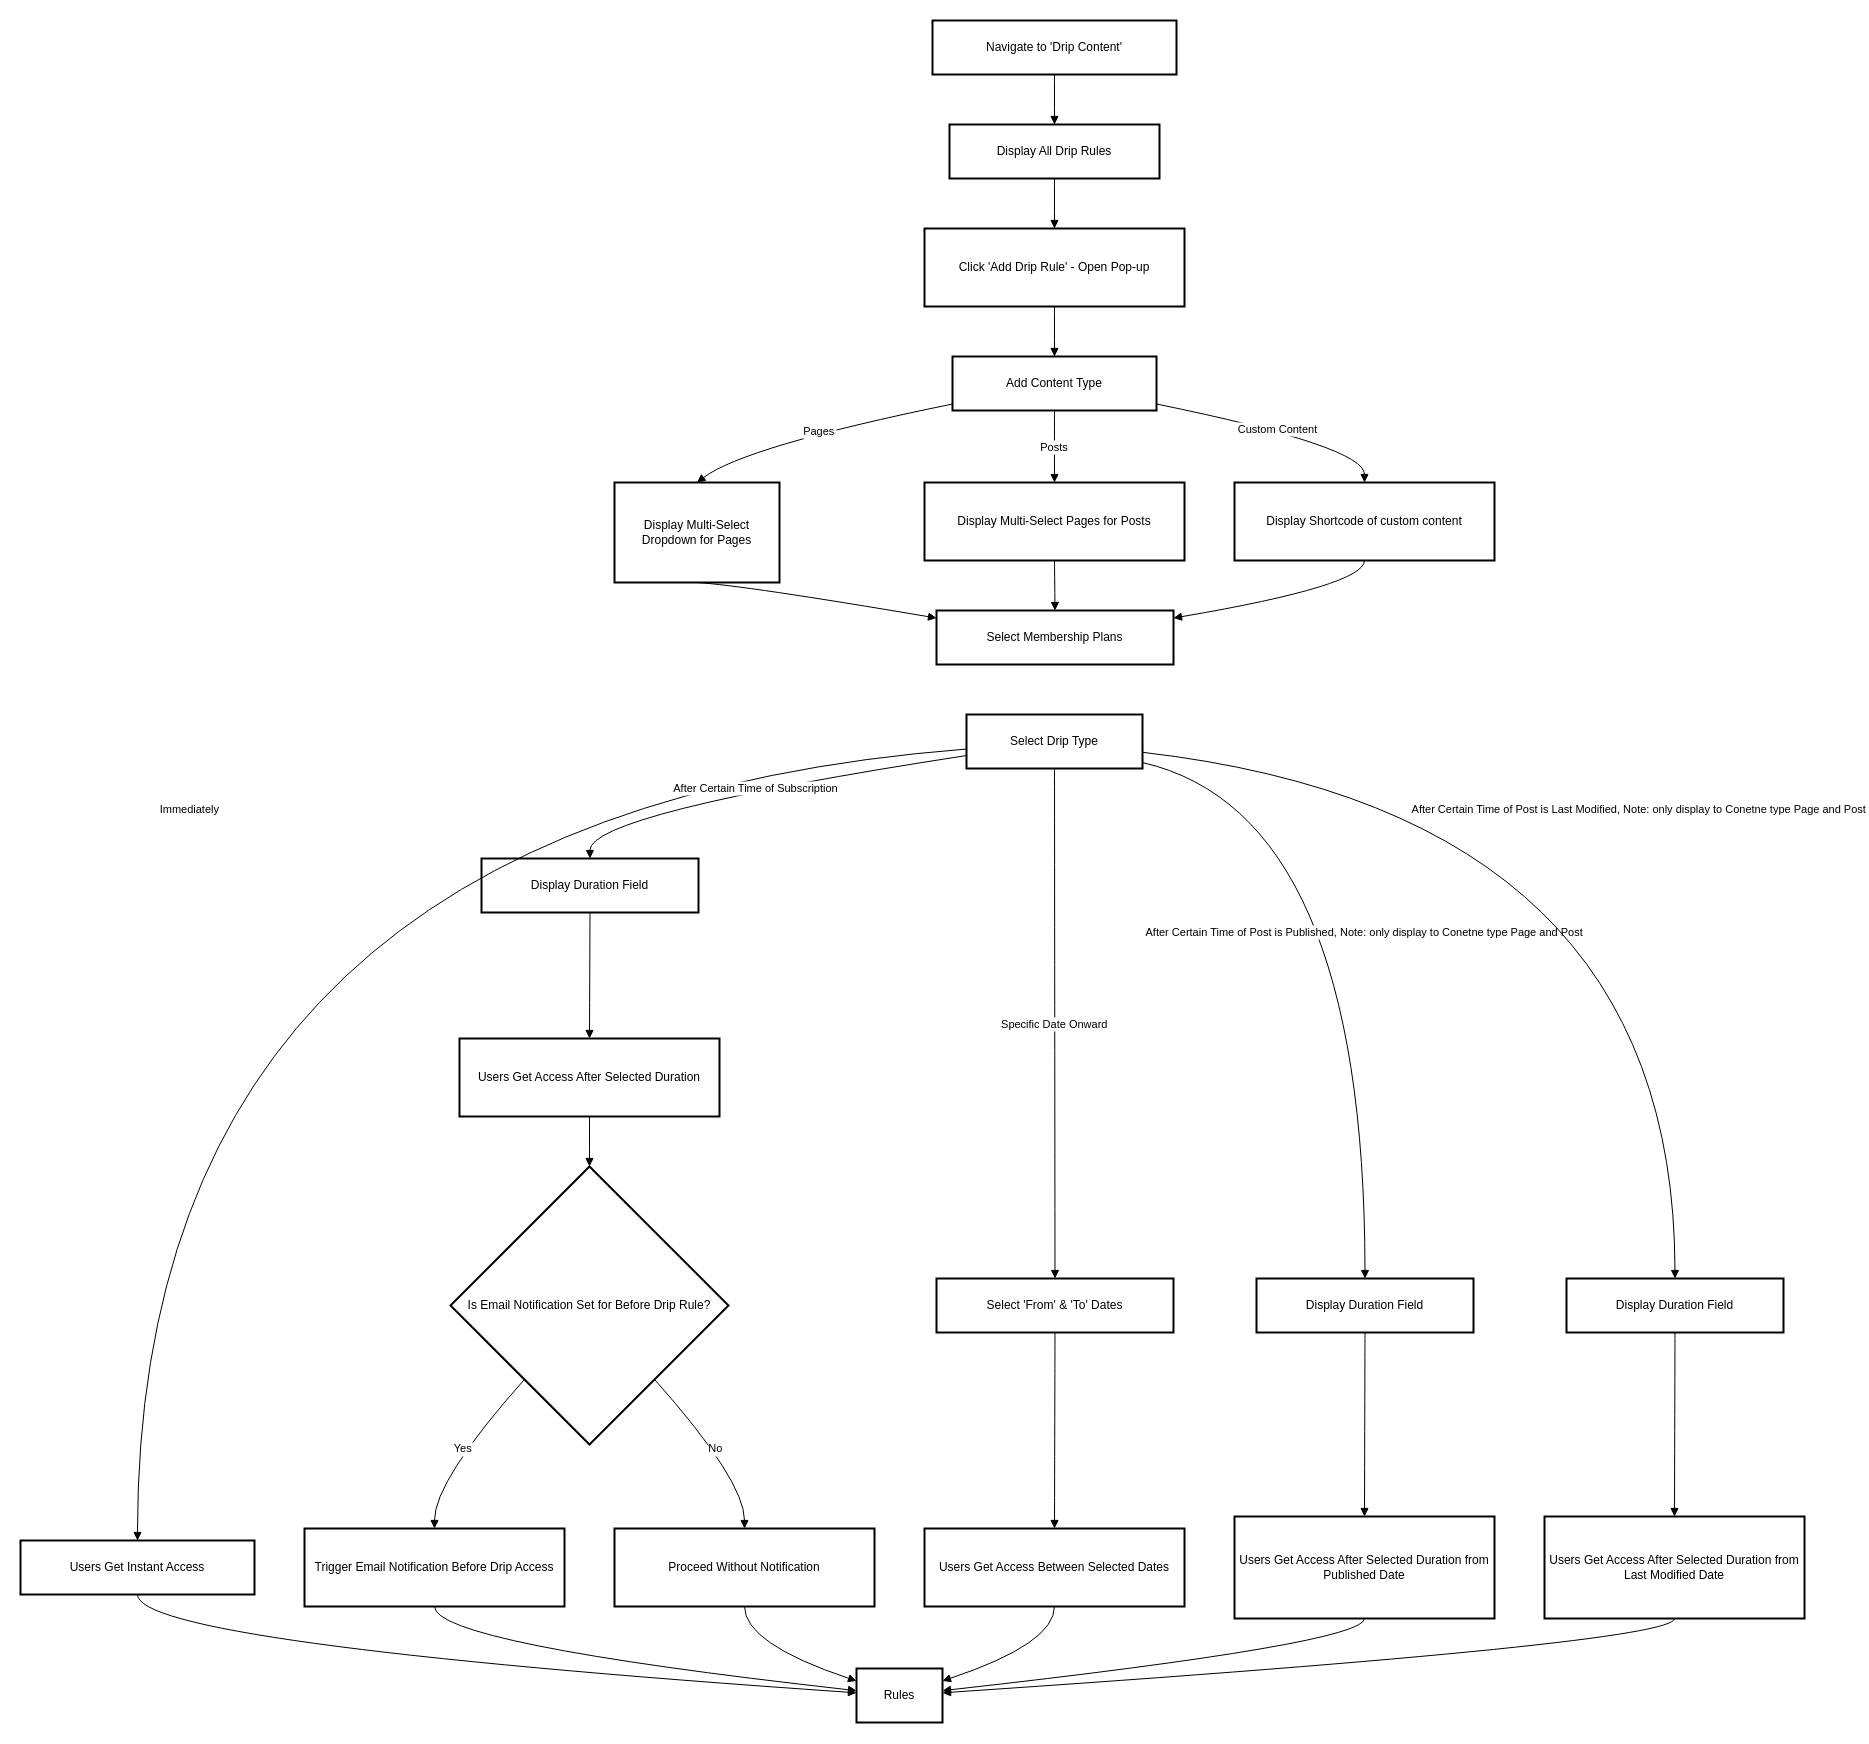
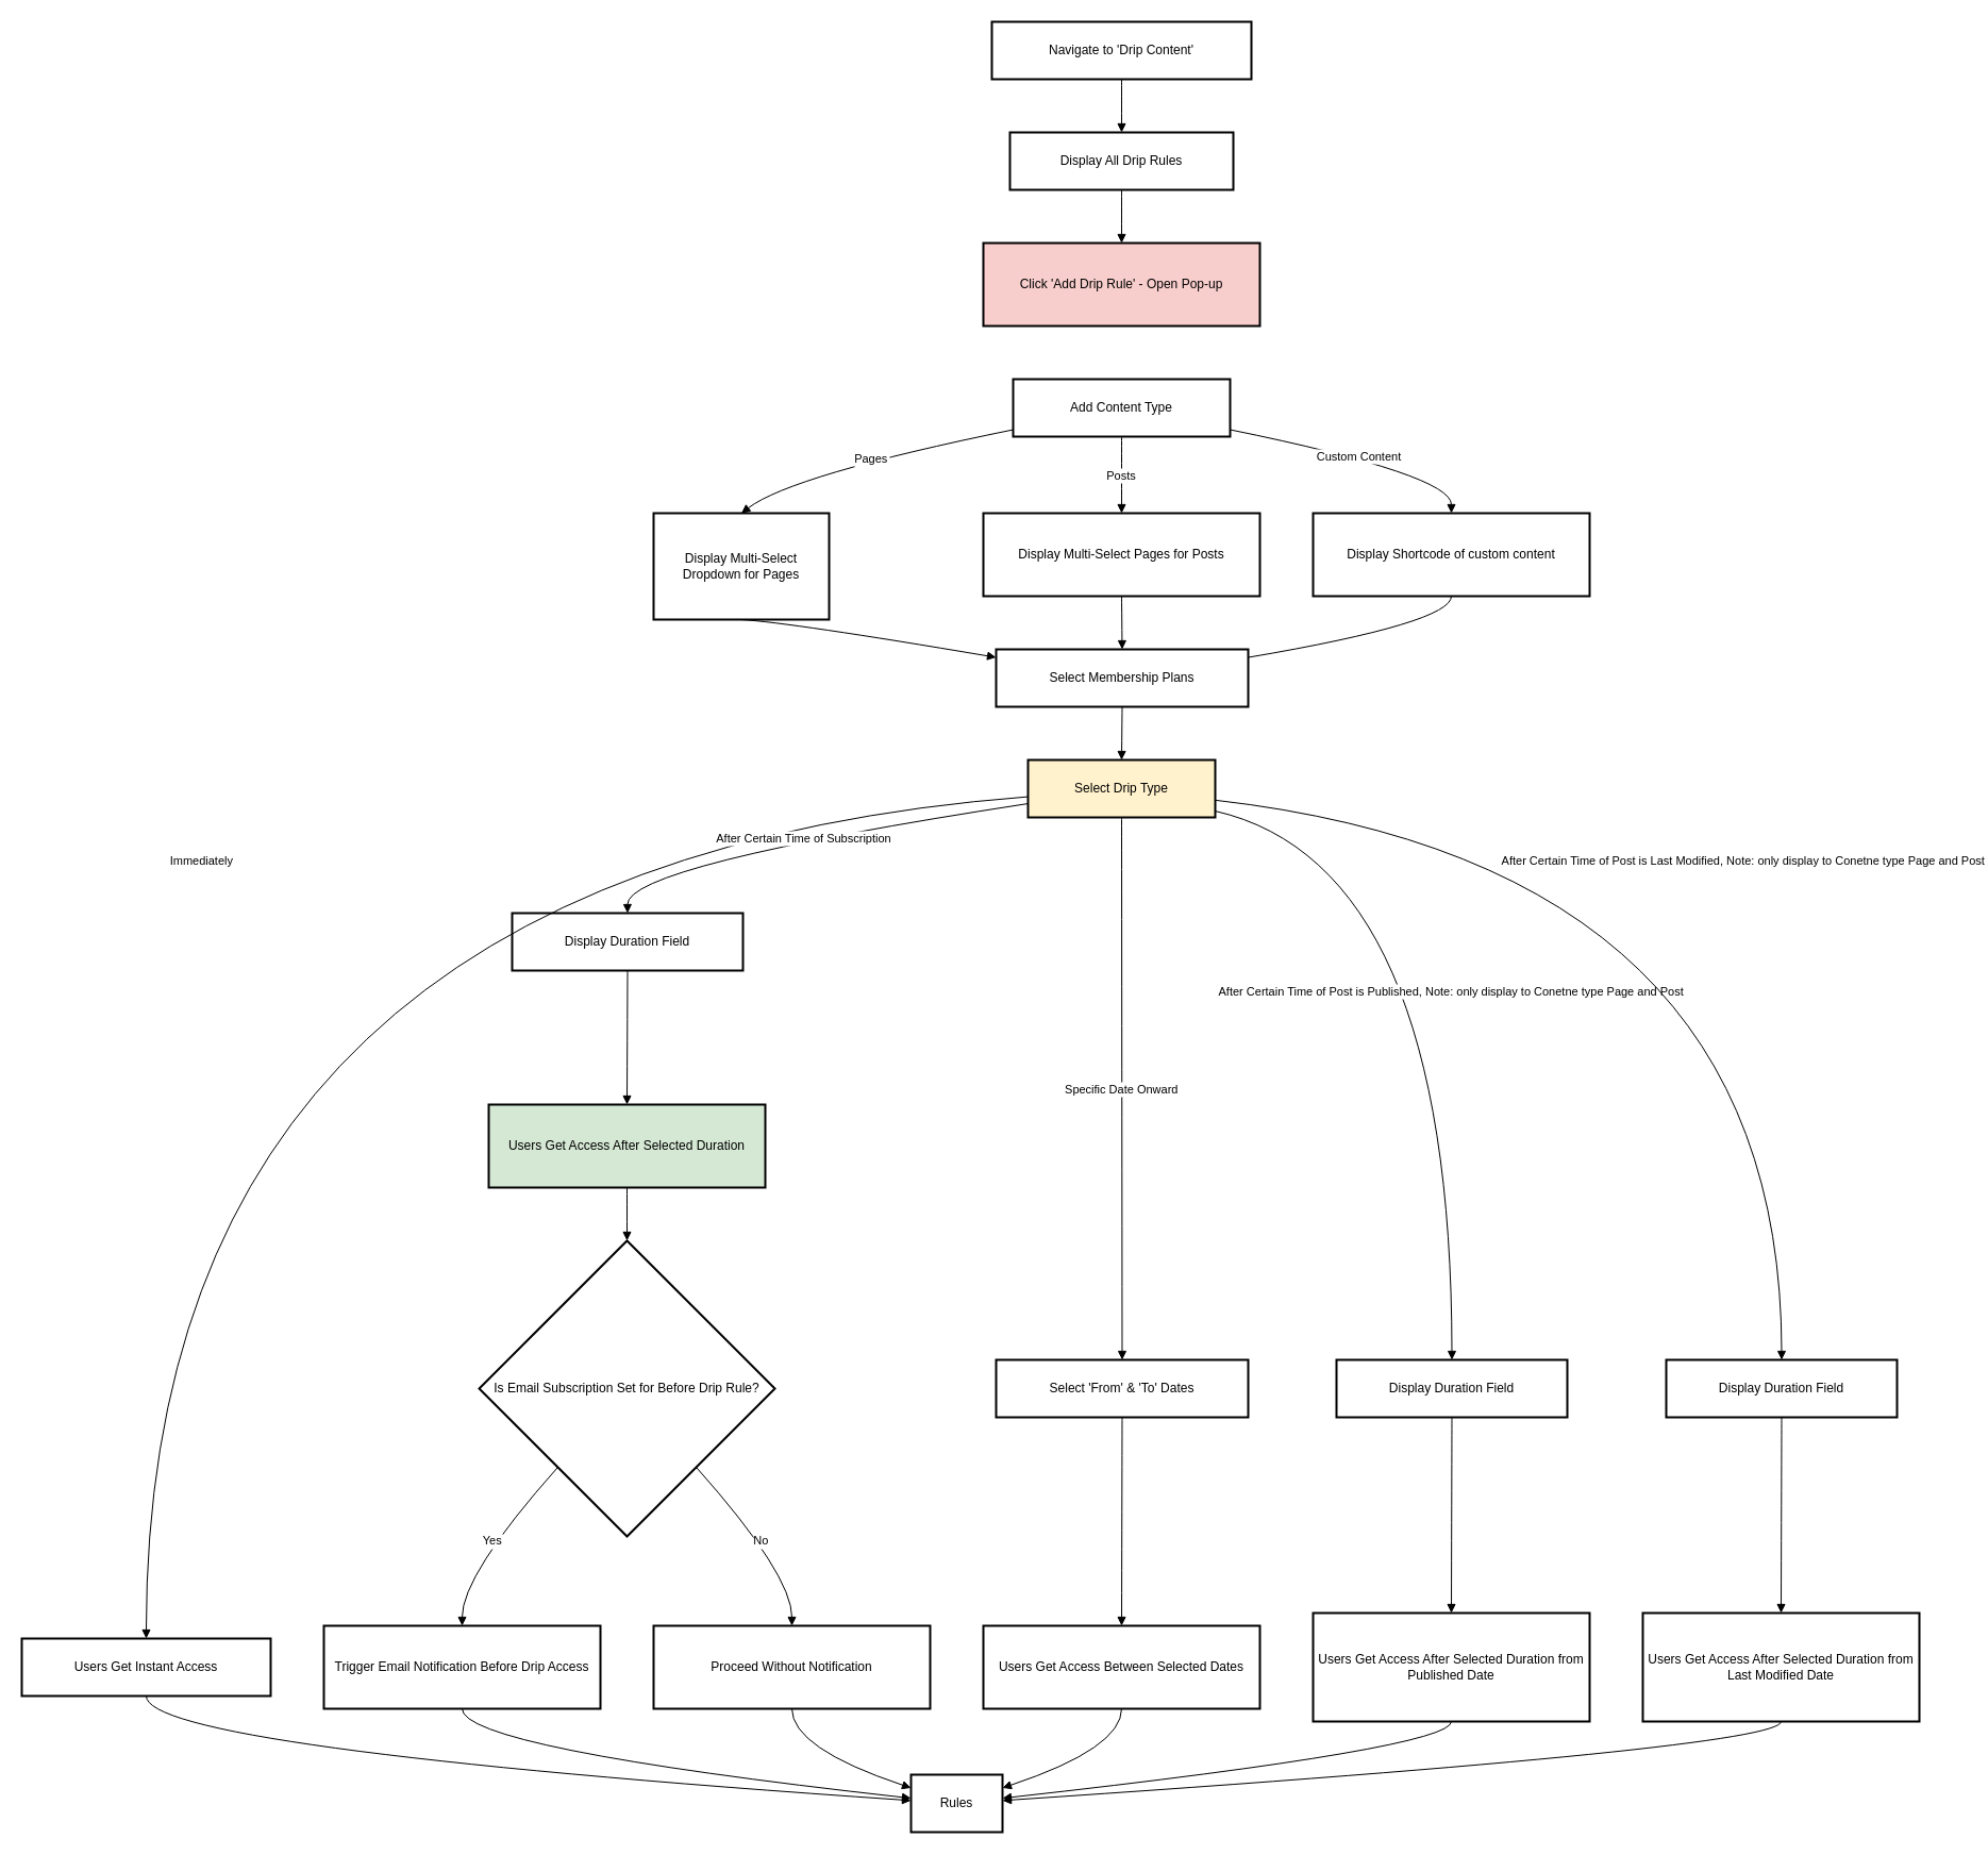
  <mxCell id="0" />
  <mxCell id="1" parent="0" />
  <mxCell id="2" value="Navigate to 'Drip Content'" style="whiteSpace=wrap;strokeWidth=2;" vertex="1" parent="1"><mxGeometry x="932" y="20" width="244" height="54" as="geometry" /></mxCell>
  <mxCell id="3" value="Display All Drip Rules" style="whiteSpace=wrap;strokeWidth=2;" vertex="1" parent="1"><mxGeometry x="949" y="124" width="210" height="54" as="geometry" /></mxCell>
- <mxCell id="4" value="Click 'Add Drip Rule' - Open Pop-up" style="whiteSpace=wrap;strokeWidth=2;" vertex="1" parent="1"><mxGeometry x="924" y="228" width="260" height="78" as="geometry" /></mxCell>
+ <mxCell id="4" value="Click 'Add Drip Rule' - Open Pop-up" style="whiteSpace=wrap;strokeWidth=2;fillColor=#f8cecc;" vertex="1" parent="1"><mxGeometry x="924" y="228" width="260" height="78" as="geometry" /></mxCell>
  <mxCell id="5" value="Add Content Type" style="whiteSpace=wrap;strokeWidth=2;" vertex="1" parent="1"><mxGeometry x="952" y="356" width="204" height="54" as="geometry" /></mxCell>
  <mxCell id="6" value="Display Multi-Select Dropdown for Pages" style="whiteSpace=wrap;strokeWidth=2;" vertex="1" parent="1"><mxGeometry x="614" y="482" width="165" height="100" as="geometry" /></mxCell>
  <mxCell id="7" value="Display Multi-Select Pages for Posts" style="whiteSpace=wrap;strokeWidth=2;" vertex="1" parent="1"><mxGeometry x="924" y="482" width="260" height="78" as="geometry" /></mxCell>
  <mxCell id="8" value="Display Shortcode of custom content" style="whiteSpace=wrap;strokeWidth=2;" vertex="1" parent="1"><mxGeometry x="1234" y="482" width="260" height="78" as="geometry" /></mxCell>
  <mxCell id="9" value="Select Membership Plans" style="whiteSpace=wrap;strokeWidth=2;" vertex="1" parent="1"><mxGeometry x="936" y="610" width="237" height="54" as="geometry" /></mxCell>
- <mxCell id="10" value="Select Drip Type" style="whiteSpace=wrap;strokeWidth=2;" vertex="1" parent="1"><mxGeometry x="966" y="714" width="176" height="54" as="geometry" /></mxCell>
+ <mxCell id="10" value="Select Drip Type" style="whiteSpace=wrap;strokeWidth=2;fillColor=#fff2cc;" vertex="1" parent="1"><mxGeometry x="966" y="714" width="176" height="54" as="geometry" /></mxCell>
  <mxCell id="11" value="Users Get Instant Access" style="whiteSpace=wrap;strokeWidth=2;" vertex="1" parent="1"><mxGeometry x="20" y="1540" width="234" height="54" as="geometry" /></mxCell>
  <mxCell id="12" value="Rules" style="whiteSpace=wrap;strokeWidth=2;" vertex="1" parent="1"><mxGeometry x="856" y="1668" width="86" height="54" as="geometry" /></mxCell>
  <mxCell id="13" value="Display Duration Field" style="whiteSpace=wrap;strokeWidth=2;" vertex="1" parent="1"><mxGeometry x="481" y="858" width="217" height="54" as="geometry" /></mxCell>
- <mxCell id="14" value="Users Get Access After Selected Duration" style="whiteSpace=wrap;strokeWidth=2;" vertex="1" parent="1"><mxGeometry x="459" y="1038" width="260" height="78" as="geometry" /></mxCell>
- <mxCell id="15" value="Is Email Notification Set for Before Drip Rule?" style="rhombus;strokeWidth=2;whiteSpace=wrap;" vertex="1" parent="1"><mxGeometry x="450" y="1166" width="278" height="278" as="geometry" /></mxCell>
+ <mxCell id="14" value="Users Get Access After Selected Duration" style="whiteSpace=wrap;strokeWidth=2;fillColor=#d5e8d4;" vertex="1" parent="1"><mxGeometry x="459" y="1038" width="260" height="78" as="geometry" /></mxCell>
+ <mxCell id="15" value="Is Email Subscription Set for Before Drip Rule?" style="rhombus;strokeWidth=2;whiteSpace=wrap;" vertex="1" parent="1"><mxGeometry x="450" y="1166" width="278" height="278" as="geometry" /></mxCell>
  <mxCell id="16" value="Trigger Email Notification Before Drip Access" style="whiteSpace=wrap;strokeWidth=2;" vertex="1" parent="1"><mxGeometry x="304" y="1528" width="260" height="78" as="geometry" /></mxCell>
  <mxCell id="17" value="Proceed Without Notification" style="whiteSpace=wrap;strokeWidth=2;" vertex="1" parent="1"><mxGeometry x="614" y="1528" width="260" height="78" as="geometry" /></mxCell>
  <mxCell id="18" value="Select 'From' &amp; 'To' Dates" style="whiteSpace=wrap;strokeWidth=2;" vertex="1" parent="1"><mxGeometry x="936" y="1278" width="237" height="54" as="geometry" /></mxCell>
  <mxCell id="19" value="Users Get Access Between Selected Dates" style="whiteSpace=wrap;strokeWidth=2;" vertex="1" parent="1"><mxGeometry x="924" y="1528" width="260" height="78" as="geometry" /></mxCell>
  <mxCell id="20" value="Display Duration Field" style="whiteSpace=wrap;strokeWidth=2;" vertex="1" parent="1"><mxGeometry x="1256" y="1278" width="217" height="54" as="geometry" /></mxCell>
  <mxCell id="21" value="Users Get Access After Selected Duration from Published Date" style="whiteSpace=wrap;strokeWidth=2;" vertex="1" parent="1"><mxGeometry x="1234" y="1516" width="260" height="102" as="geometry" /></mxCell>
  <mxCell id="22" value="Display Duration Field" style="whiteSpace=wrap;strokeWidth=2;" vertex="1" parent="1"><mxGeometry x="1566" y="1278" width="217" height="54" as="geometry" /></mxCell>
  <mxCell id="23" value="Users Get Access After Selected Duration from Last Modified Date" style="whiteSpace=wrap;strokeWidth=2;" vertex="1" parent="1"><mxGeometry x="1544" y="1516" width="260" height="102" as="geometry" /></mxCell>
  <mxCell id="24" value="" style="curved=1;startArrow=none;endArrow=block;exitX=0.5;exitY=1;entryX=0.5;entryY=0;rounded=0;" edge="1" parent="1" source="2" target="3"><mxGeometry relative="1" as="geometry"><Array as="points" /></mxGeometry></mxCell>
  <mxCell id="25" value="" style="curved=1;startArrow=none;endArrow=block;exitX=0.5;exitY=1;entryX=0.5;entryY=0;rounded=0;" edge="1" parent="1" source="3" target="4"><mxGeometry relative="1" as="geometry"><Array as="points" /></mxGeometry></mxCell>
- <mxCell id="26" value="" style="curved=1;startArrow=none;endArrow=block;exitX=0.5;exitY=1;entryX=0.5;entryY=0;rounded=0;" edge="1" parent="1" source="4" target="5"><mxGeometry relative="1" as="geometry"><Array as="points" /></mxGeometry></mxCell>
  <mxCell id="27" value="Pages" style="curved=1;startArrow=none;endArrow=block;exitX=0;exitY=0.88;entryX=0.5;entryY=0.01;rounded=0;" edge="1" parent="1" source="5" target="6"><mxGeometry relative="1" as="geometry"><Array as="points"><mxPoint x="744" y="446" /></Array></mxGeometry></mxCell>
  <mxCell id="28" value="Posts" style="curved=1;startArrow=none;endArrow=block;exitX=0.5;exitY=1;entryX=0.5;entryY=0.01;rounded=0;" edge="1" parent="1" source="5" target="7"><mxGeometry relative="1" as="geometry"><Array as="points" /></mxGeometry></mxCell>
  <mxCell id="29" value="Custom Content" style="curved=1;startArrow=none;endArrow=block;exitX=1;exitY=0.88;entryX=0.5;entryY=0.01;rounded=0;" edge="1" parent="1" source="5" target="8"><mxGeometry relative="1" as="geometry"><Array as="points"><mxPoint x="1364" y="446" /></Array></mxGeometry></mxCell>
  <mxCell id="30" value="" style="curved=1;startArrow=none;endArrow=block;exitX=0.5;exitY=1.01;entryX=0;entryY=0.14;rounded=0;" edge="1" parent="1" source="6" target="9"><mxGeometry relative="1" as="geometry"><Array as="points"><mxPoint x="744" y="585" /></Array></mxGeometry></mxCell>
  <mxCell id="31" value="" style="curved=1;startArrow=none;endArrow=block;exitX=0.5;exitY=1.01;entryX=0.5;entryY=0.01;rounded=0;" edge="1" parent="1" source="7" target="9"><mxGeometry relative="1" as="geometry"><Array as="points" /></mxGeometry></mxCell>
- <mxCell id="32" value="" style="curved=1;startArrow=none;endArrow=block;exitX=0.5;exitY=1.01;entryX=1;entryY=0.14;rounded=0;" edge="1" parent="1" source="8" target="9"><mxGeometry relative="1" as="geometry"><Array as="points"><mxPoint x="1364" y="585" /></Array></mxGeometry></mxCell>
+ <mxCell id="32" value="" style="curved=1;startArrow=none;endArrow=none;exitX=0.5;exitY=1.01;entryX=1;entryY=0.14;rounded=0;" edge="1" parent="1" source="8" target="9"><mxGeometry relative="1" as="geometry"><Array as="points"><mxPoint x="1364" y="585" /></Array></mxGeometry></mxCell>
+ <mxCell id="33" value="" style="curved=1;startArrow=none;endArrow=block;exitX=0.5;exitY=1.01;entryX=0.5;entryY=0.01;rounded=0;" edge="1" parent="1" source="9" target="10"><mxGeometry relative="1" as="geometry"><Array as="points" /></mxGeometry></mxCell>
  <mxCell id="34" value="Immediately" style="curved=1;startArrow=none;endArrow=block;exitX=0;exitY=0.64;entryX=0.5;entryY=0;rounded=0;" edge="1" parent="1" source="10" target="11"><mxGeometry relative="1" as="geometry"><Array as="points"><mxPoint x="137" y="813" /></Array></mxGeometry></mxCell>
  <mxCell id="35" value="" style="curved=1;startArrow=none;endArrow=block;exitX=0.5;exitY=1;entryX=0;entryY=0.45;rounded=0;" edge="1" parent="1" source="11" target="12"><mxGeometry relative="1" as="geometry"><Array as="points"><mxPoint x="137" y="1643" /></Array></mxGeometry></mxCell>
  <mxCell id="36" value="After Certain Time of Subscription" style="curved=1;startArrow=none;endArrow=block;exitX=0;exitY=0.76;entryX=0.5;entryY=0.01;rounded=0;" edge="1" parent="1" source="10" target="13"><mxGeometry relative="1" as="geometry"><Array as="points"><mxPoint x="589" y="813" /></Array></mxGeometry></mxCell>
  <mxCell id="37" value="" style="curved=1;startArrow=none;endArrow=block;exitX=0.5;exitY=1.01;entryX=0.5;entryY=-0.01;rounded=0;" edge="1" parent="1" source="13" target="14"><mxGeometry relative="1" as="geometry"><Array as="points" /></mxGeometry></mxCell>
  <mxCell id="38" value="" style="curved=1;startArrow=none;endArrow=block;exitX=0.5;exitY=0.99;entryX=0.5;entryY=0;rounded=0;" edge="1" parent="1" source="14" target="15"><mxGeometry relative="1" as="geometry"><Array as="points" /></mxGeometry></mxCell>
  <mxCell id="39" value="Yes" style="curved=1;startArrow=none;endArrow=block;exitX=0.06;exitY=1;entryX=0.5;entryY=0;rounded=0;" edge="1" parent="1" source="15" target="16"><mxGeometry relative="1" as="geometry"><Array as="points"><mxPoint x="434" y="1480" /></Array></mxGeometry></mxCell>
  <mxCell id="40" value="No" style="curved=1;startArrow=none;endArrow=block;exitX=0.94;exitY=1;entryX=0.5;entryY=0;rounded=0;" edge="1" parent="1" source="15" target="17"><mxGeometry relative="1" as="geometry"><Array as="points"><mxPoint x="744" y="1480" /></Array></mxGeometry></mxCell>
  <mxCell id="41" value="" style="curved=1;startArrow=none;endArrow=block;exitX=0.5;exitY=1;entryX=0;entryY=0.41;rounded=0;" edge="1" parent="1" source="16" target="12"><mxGeometry relative="1" as="geometry"><Array as="points"><mxPoint x="434" y="1643" /></Array></mxGeometry></mxCell>
  <mxCell id="42" value="" style="curved=1;startArrow=none;endArrow=block;exitX=0.5;exitY=1;entryX=0;entryY=0.23;rounded=0;" edge="1" parent="1" source="17" target="12"><mxGeometry relative="1" as="geometry"><Array as="points"><mxPoint x="744" y="1643" /></Array></mxGeometry></mxCell>
  <mxCell id="43" value="Specific Date Onward" style="curved=1;startArrow=none;endArrow=block;exitX=0.5;exitY=1.01;entryX=0.5;entryY=-0.01;rounded=0;" edge="1" parent="1" source="10" target="18"><mxGeometry relative="1" as="geometry"><Array as="points" /></mxGeometry></mxCell>
  <mxCell id="44" value="" style="curved=1;startArrow=none;endArrow=block;exitX=0.5;exitY=0.99;entryX=0.5;entryY=0;rounded=0;" edge="1" parent="1" source="18" target="19"><mxGeometry relative="1" as="geometry"><Array as="points" /></mxGeometry></mxCell>
  <mxCell id="45" value="" style="curved=1;startArrow=none;endArrow=block;exitX=0.5;exitY=1;entryX=1;entryY=0.23;rounded=0;" edge="1" parent="1" source="19" target="12"><mxGeometry relative="1" as="geometry"><Array as="points"><mxPoint x="1054" y="1643" /></Array></mxGeometry></mxCell>
  <mxCell id="46" value="After Certain Time of Post is Published, Note: only display to Conetne type Page and Post" style="curved=1;startArrow=none;endArrow=block;exitX=1;exitY=0.89;entryX=0.5;entryY=-0.01;rounded=0;" edge="1" parent="1" source="10" target="20"><mxGeometry relative="1" as="geometry"><Array as="points"><mxPoint x="1364" y="813" /></Array></mxGeometry></mxCell>
  <mxCell id="47" value="" style="curved=1;startArrow=none;endArrow=block;exitX=0.5;exitY=0.99;entryX=0.5;entryY=0;rounded=0;" edge="1" parent="1" source="20" target="21"><mxGeometry relative="1" as="geometry"><Array as="points" /></mxGeometry></mxCell>
  <mxCell id="48" value="" style="curved=1;startArrow=none;endArrow=block;exitX=0.5;exitY=1;entryX=1;entryY=0.41;rounded=0;" edge="1" parent="1" source="21" target="12"><mxGeometry relative="1" as="geometry"><Array as="points"><mxPoint x="1364" y="1643" /></Array></mxGeometry></mxCell>
  <mxCell id="49" value="After Certain Time of Post is Last Modified, Note: only display to Conetne type Page and Post" style="curved=1;startArrow=none;endArrow=block;exitX=1;exitY=0.7;entryX=0.5;entryY=-0.01;rounded=0;" edge="1" parent="1" source="10" target="22"><mxGeometry relative="1" as="geometry"><Array as="points"><mxPoint x="1674" y="813" /></Array></mxGeometry></mxCell>
  <mxCell id="50" value="" style="curved=1;startArrow=none;endArrow=block;exitX=0.5;exitY=0.99;entryX=0.5;entryY=0;rounded=0;" edge="1" parent="1" source="22" target="23"><mxGeometry relative="1" as="geometry"><Array as="points" /></mxGeometry></mxCell>
  <mxCell id="51" value="" style="curved=1;startArrow=none;endArrow=block;exitX=0.5;exitY=1;entryX=1;entryY=0.45;rounded=0;" edge="1" parent="1" source="23" target="12"><mxGeometry relative="1" as="geometry"><Array as="points"><mxPoint x="1674" y="1643" /></Array></mxGeometry></mxCell>
